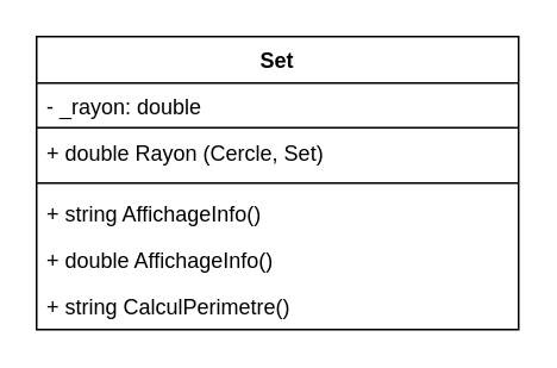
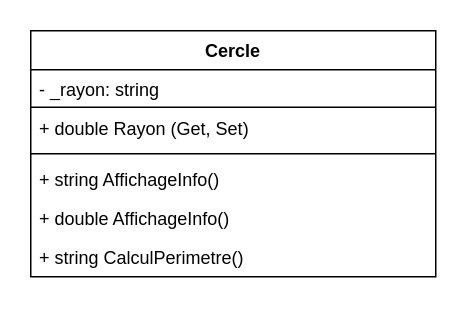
  <mxCell id="0" />
  <mxCell id="1" parent="0" />
- <mxCell id="2" value="Set" style="swimlane;fontStyle=1;align=center;verticalAlign=top;childLayout=stackLayout;horizontal=1;startSize=26;horizontalStack=0;resizeParent=1;resizeParentMax=0;resizeLast=0;collapsible=1;marginBottom=0;whiteSpace=wrap;html=1;" vertex="1" parent="1"><mxGeometry x="20" y="20" width="270" height="164" as="geometry" /></mxCell>
- <mxCell id="3" value="- _rayon: double" style="text;strokeColor=none;fillColor=none;align=left;verticalAlign=top;spacingLeft=4;spacingRight=4;overflow=hidden;rotatable=0;points=[[0,0.5],[1,0.5]];portConstraint=eastwest;whiteSpace=wrap;html=1;" vertex="1" parent="2"><mxGeometry y="26" width="270" height="26" as="geometry" /></mxCell>
- <mxCell id="4" value="+ double Rayon (Cercle, Set)" style="text;strokeColor=none;fillColor=none;align=left;verticalAlign=top;spacingLeft=4;spacingRight=4;overflow=hidden;rotatable=0;points=[[0,0.5],[1,0.5]];portConstraint=eastwest;whiteSpace=wrap;html=1;" vertex="1" parent="2"><mxGeometry y="52" width="270" height="26" as="geometry" /></mxCell>
+ <mxCell id="2" value="Cercle" style="swimlane;fontStyle=1;align=center;verticalAlign=top;childLayout=stackLayout;horizontal=1;startSize=26;horizontalStack=0;resizeParent=1;resizeParentMax=0;resizeLast=0;collapsible=1;marginBottom=0;whiteSpace=wrap;html=1;" vertex="1" parent="1"><mxGeometry x="20" y="20" width="270" height="164" as="geometry" /></mxCell>
+ <mxCell id="3" value="- _rayon: string" style="text;strokeColor=none;fillColor=none;align=left;verticalAlign=top;spacingLeft=4;spacingRight=4;overflow=hidden;rotatable=0;points=[[0,0.5],[1,0.5]];portConstraint=eastwest;whiteSpace=wrap;html=1;" vertex="1" parent="2"><mxGeometry y="26" width="270" height="26" as="geometry" /></mxCell>
+ <mxCell id="4" value="+ double Rayon (Get, Set)" style="text;strokeColor=none;fillColor=none;align=left;verticalAlign=top;spacingLeft=4;spacingRight=4;overflow=hidden;rotatable=0;points=[[0,0.5],[1,0.5]];portConstraint=eastwest;whiteSpace=wrap;html=1;" vertex="1" parent="2"><mxGeometry y="52" width="270" height="26" as="geometry" /></mxCell>
  <mxCell id="5" value="" style="line;strokeWidth=1;fillColor=none;align=left;verticalAlign=middle;spacingTop=-1;spacingLeft=3;spacingRight=3;rotatable=0;labelPosition=right;points=[];portConstraint=eastwest;strokeColor=inherit;" vertex="1" parent="2"><mxGeometry y="78" width="270" height="8" as="geometry" /></mxCell>
  <mxCell id="6" value="+ string AffichageInfo()" style="text;strokeColor=none;fillColor=none;align=left;verticalAlign=top;spacingLeft=4;spacingRight=4;overflow=hidden;rotatable=0;points=[[0,0.5],[1,0.5]];portConstraint=eastwest;whiteSpace=wrap;html=1;" vertex="1" parent="2"><mxGeometry y="86" width="270" height="26" as="geometry" /></mxCell>
  <mxCell id="7" value="+ double AffichageInfo()" style="text;strokeColor=none;fillColor=none;align=left;verticalAlign=top;spacingLeft=4;spacingRight=4;overflow=hidden;rotatable=0;points=[[0,0.5],[1,0.5]];portConstraint=eastwest;whiteSpace=wrap;html=1;" vertex="1" parent="2"><mxGeometry y="112" width="270" height="26" as="geometry" /></mxCell>
  <mxCell id="8" value="+ string CalculPerimetre()" style="text;strokeColor=none;fillColor=none;align=left;verticalAlign=top;spacingLeft=4;spacingRight=4;overflow=hidden;rotatable=0;points=[[0,0.5],[1,0.5]];portConstraint=eastwest;whiteSpace=wrap;html=1;" vertex="1" parent="2"><mxGeometry y="138" width="270" height="26" as="geometry" /></mxCell>
  <mxCell id="9" value="" style="line;strokeWidth=1;fillColor=none;align=left;verticalAlign=middle;spacingTop=-1;spacingLeft=3;spacingRight=3;rotatable=0;labelPosition=right;points=[];portConstraint=eastwest;strokeColor=inherit;" vertex="1" parent="1"><mxGeometry x="20" y="67" width="270" height="8" as="geometry" /></mxCell>
